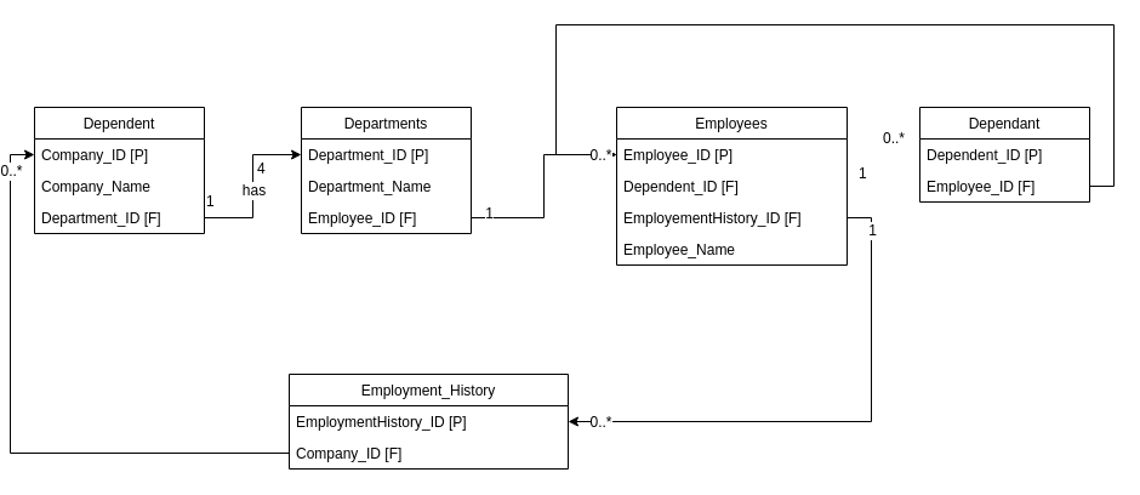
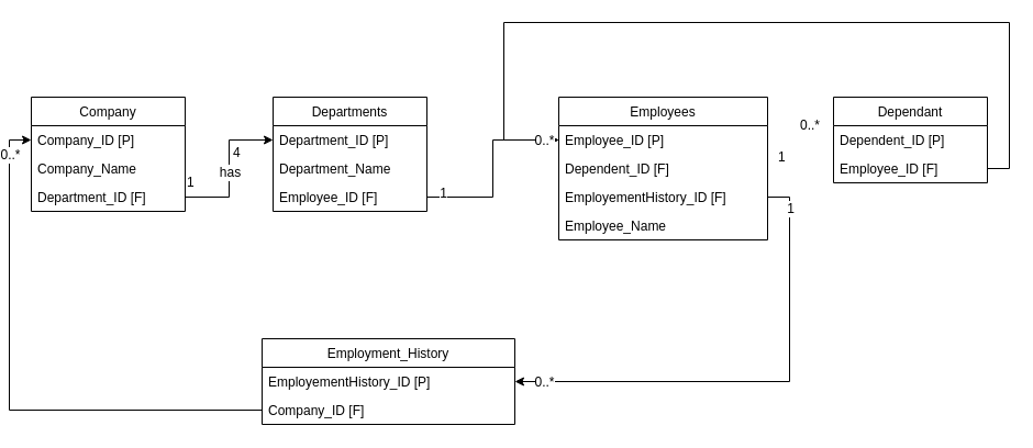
  <mxCell id="0" />
  <mxCell id="1" parent="0" />
- <mxCell id="2" value="Dependent" style="swimlane;fontStyle=0;childLayout=stackLayout;horizontal=1;startSize=26;fillColor=none;horizontalStack=0;resizeParent=1;resizeParentMax=0;resizeLast=0;collapsible=1;marginBottom=0;" vertex="1" parent="1"><mxGeometry x="20" y="88" width="140" height="104" as="geometry" /></mxCell>
+ <mxCell id="2" value="Company" style="swimlane;fontStyle=0;childLayout=stackLayout;horizontal=1;startSize=26;fillColor=none;horizontalStack=0;resizeParent=1;resizeParentMax=0;resizeLast=0;collapsible=1;marginBottom=0;" vertex="1" parent="1"><mxGeometry x="20" y="88" width="140" height="104" as="geometry" /></mxCell>
  <mxCell id="3" value="Company_ID [P]" style="text;strokeColor=none;fillColor=none;align=left;verticalAlign=top;spacingLeft=4;spacingRight=4;overflow=hidden;rotatable=0;points=[[0,0.5],[1,0.5]];portConstraint=eastwest;" vertex="1" parent="2"><mxGeometry y="26" width="140" height="26" as="geometry" /></mxCell>
  <mxCell id="4" value="Company_Name" style="text;strokeColor=none;fillColor=none;align=left;verticalAlign=top;spacingLeft=4;spacingRight=4;overflow=hidden;rotatable=0;points=[[0,0.5],[1,0.5]];portConstraint=eastwest;" vertex="1" parent="2"><mxGeometry y="52" width="140" height="26" as="geometry" /></mxCell>
  <mxCell id="5" value="Department_ID [F]" style="text;strokeColor=none;fillColor=none;align=left;verticalAlign=top;spacingLeft=4;spacingRight=4;overflow=hidden;rotatable=0;points=[[0,0.5],[1,0.5]];portConstraint=eastwest;" vertex="1" parent="2"><mxGeometry y="78" width="140" height="26" as="geometry" /></mxCell>
  <mxCell id="6" value="Departments" style="swimlane;fontStyle=0;childLayout=stackLayout;horizontal=1;startSize=26;fillColor=none;horizontalStack=0;resizeParent=1;resizeParentMax=0;resizeLast=0;collapsible=1;marginBottom=0;" vertex="1" parent="1"><mxGeometry x="240" y="88" width="140" height="104" as="geometry" /></mxCell>
  <mxCell id="7" value="Department_ID [P]" style="text;strokeColor=none;fillColor=none;align=left;verticalAlign=top;spacingLeft=4;spacingRight=4;overflow=hidden;rotatable=0;points=[[0,0.5],[1,0.5]];portConstraint=eastwest;" vertex="1" parent="6"><mxGeometry y="26" width="140" height="26" as="geometry" /></mxCell>
  <mxCell id="8" value="Department_Name" style="text;strokeColor=none;fillColor=none;align=left;verticalAlign=top;spacingLeft=4;spacingRight=4;overflow=hidden;rotatable=0;points=[[0,0.5],[1,0.5]];portConstraint=eastwest;" vertex="1" parent="6"><mxGeometry y="52" width="140" height="26" as="geometry" /></mxCell>
  <mxCell id="9" value="Employee_ID [F]" style="text;strokeColor=none;fillColor=none;align=left;verticalAlign=top;spacingLeft=4;spacingRight=4;overflow=hidden;rotatable=0;points=[[0,0.5],[1,0.5]];portConstraint=eastwest;" vertex="1" parent="6"><mxGeometry y="78" width="140" height="26" as="geometry" /></mxCell>
  <mxCell id="10" value="Employees" style="swimlane;fontStyle=0;childLayout=stackLayout;horizontal=1;startSize=26;fillColor=none;horizontalStack=0;resizeParent=1;resizeParentMax=0;resizeLast=0;collapsible=1;marginBottom=0;" vertex="1" parent="1"><mxGeometry x="500" y="88" width="190" height="130" as="geometry" /></mxCell>
  <mxCell id="11" value="Employee_ID [P]" style="text;strokeColor=none;fillColor=none;align=left;verticalAlign=top;spacingLeft=4;spacingRight=4;overflow=hidden;rotatable=0;points=[[0,0.5],[1,0.5]];portConstraint=eastwest;" vertex="1" parent="10"><mxGeometry y="26" width="190" height="26" as="geometry" /></mxCell>
  <mxCell id="12" value="Dependent_ID [F]" style="text;strokeColor=none;fillColor=none;align=left;verticalAlign=top;spacingLeft=4;spacingRight=4;overflow=hidden;rotatable=0;points=[[0,0.5],[1,0.5]];portConstraint=eastwest;" vertex="1" parent="10"><mxGeometry y="52" width="190" height="26" as="geometry" /></mxCell>
  <mxCell id="13" value="EmployementHistory_ID [F]" style="text;strokeColor=none;fillColor=none;align=left;verticalAlign=top;spacingLeft=4;spacingRight=4;overflow=hidden;rotatable=0;points=[[0,0.5],[1,0.5]];portConstraint=eastwest;" vertex="1" parent="10"><mxGeometry y="78" width="190" height="26" as="geometry" /></mxCell>
  <mxCell id="14" value="Employee_Name" style="text;strokeColor=none;fillColor=none;align=left;verticalAlign=top;spacingLeft=4;spacingRight=4;overflow=hidden;rotatable=0;points=[[0,0.5],[1,0.5]];portConstraint=eastwest;" vertex="1" parent="10"><mxGeometry y="104" width="190" height="26" as="geometry" /></mxCell>
  <mxCell id="15" value="Employment_History" style="swimlane;fontStyle=0;childLayout=stackLayout;horizontal=1;startSize=26;fillColor=none;horizontalStack=0;resizeParent=1;resizeParentMax=0;resizeLast=0;collapsible=1;marginBottom=0;" vertex="1" parent="1"><mxGeometry x="230" y="308" width="230" height="78" as="geometry" /></mxCell>
- <mxCell id="16" value="EmploymentHistory_ID [P]" style="text;strokeColor=none;fillColor=none;align=left;verticalAlign=top;spacingLeft=4;spacingRight=4;overflow=hidden;rotatable=0;points=[[0,0.5],[1,0.5]];portConstraint=eastwest;" vertex="1" parent="15"><mxGeometry y="26" width="230" height="26" as="geometry" /></mxCell>
+ <mxCell id="16" value="EmployementHistory_ID [P]" style="text;strokeColor=none;fillColor=none;align=left;verticalAlign=top;spacingLeft=4;spacingRight=4;overflow=hidden;rotatable=0;points=[[0,0.5],[1,0.5]];portConstraint=eastwest;" vertex="1" parent="15"><mxGeometry y="26" width="230" height="26" as="geometry" /></mxCell>
  <mxCell id="17" value="Company_ID [F]" style="text;strokeColor=none;fillColor=none;align=left;verticalAlign=top;spacingLeft=4;spacingRight=4;overflow=hidden;rotatable=0;points=[[0,0.5],[1,0.5]];portConstraint=eastwest;" vertex="1" parent="15"><mxGeometry y="52" width="230" height="26" as="geometry" /></mxCell>
  <mxCell id="18" style="edgeStyle=orthogonalEdgeStyle;rounded=0;orthogonalLoop=1;jettySize=auto;html=1;exitX=1;exitY=0.5;exitDx=0;exitDy=0;entryX=0;entryY=0.5;entryDx=0;entryDy=0;" edge="1" parent="1" source="5" target="7"><mxGeometry relative="1" as="geometry" /></mxCell>
  <mxCell id="19" value="has" style="text;html=1;resizable=0;points=[];align=center;verticalAlign=middle;labelBackgroundColor=#ffffff;" vertex="1" connectable="0" parent="18"><mxGeometry x="0.197" y="-2" relative="1" as="geometry"><mxPoint x="-2" y="16" as="offset" /></mxGeometry></mxCell>
  <mxCell id="20" value="Dependant" style="swimlane;fontStyle=0;childLayout=stackLayout;horizontal=1;startSize=26;fillColor=none;horizontalStack=0;resizeParent=1;resizeParentMax=0;resizeLast=0;collapsible=1;marginBottom=0;" vertex="1" parent="1"><mxGeometry x="750" y="88" width="140" height="78" as="geometry" /></mxCell>
  <mxCell id="21" value="Dependent_ID [P]" style="text;strokeColor=none;fillColor=none;align=left;verticalAlign=top;spacingLeft=4;spacingRight=4;overflow=hidden;rotatable=0;points=[[0,0.5],[1,0.5]];portConstraint=eastwest;" vertex="1" parent="20"><mxGeometry y="26" width="140" height="26" as="geometry" /></mxCell>
  <mxCell id="22" value="Employee_ID [F]" style="text;strokeColor=none;fillColor=none;align=left;verticalAlign=top;spacingLeft=4;spacingRight=4;overflow=hidden;rotatable=0;points=[[0,0.5],[1,0.5]];portConstraint=eastwest;" vertex="1" parent="20"><mxGeometry y="52" width="140" height="26" as="geometry" /></mxCell>
  <mxCell id="23" style="edgeStyle=orthogonalEdgeStyle;rounded=0;orthogonalLoop=1;jettySize=auto;html=1;exitX=1;exitY=0.5;exitDx=0;exitDy=0;entryX=0;entryY=0.5;entryDx=0;entryDy=0;" edge="1" parent="1" source="9" target="11"><mxGeometry relative="1" as="geometry" /></mxCell>
  <mxCell id="24" value="1" style="text;html=1;resizable=0;points=[];align=center;verticalAlign=middle;labelBackgroundColor=#ffffff;" vertex="1" connectable="0" parent="23"><mxGeometry x="-0.837" y="4" relative="1" as="geometry"><mxPoint as="offset" /></mxGeometry></mxCell>
  <mxCell id="25" style="edgeStyle=orthogonalEdgeStyle;rounded=0;orthogonalLoop=1;jettySize=auto;html=1;exitX=1;exitY=0.5;exitDx=0;exitDy=0;entryX=0;entryY=0.5;entryDx=0;entryDy=0;" edge="1" parent="1" source="22" target="11"><mxGeometry relative="1" as="geometry"><Array as="points"><mxPoint x="910" y="153" /><mxPoint x="910" y="20" /><mxPoint x="450" y="20" /><mxPoint x="450" y="127" /></Array></mxGeometry></mxCell>
  <mxCell id="26" value="0..*" style="text;html=1;resizable=0;points=[];align=center;verticalAlign=middle;labelBackgroundColor=#ffffff;" vertex="1" connectable="0" parent="25"><mxGeometry x="0.964" relative="1" as="geometry"><mxPoint as="offset" /></mxGeometry></mxCell>
  <mxCell id="27" style="edgeStyle=orthogonalEdgeStyle;rounded=0;orthogonalLoop=1;jettySize=auto;html=1;exitX=1;exitY=0.5;exitDx=0;exitDy=0;entryX=1;entryY=0.5;entryDx=0;entryDy=0;" edge="1" parent="1" source="13" target="16"><mxGeometry relative="1" as="geometry" /></mxCell>
  <mxCell id="28" value="1" style="text;html=1;resizable=0;points=[];align=center;verticalAlign=middle;labelBackgroundColor=#ffffff;" vertex="1" connectable="0" parent="27"><mxGeometry x="-0.909" y="-10" relative="1" as="geometry"><mxPoint x="10" y="10" as="offset" /></mxGeometry></mxCell>
  <mxCell id="29" value="0..*" style="text;html=1;resizable=0;points=[];align=center;verticalAlign=middle;labelBackgroundColor=#ffffff;" vertex="1" connectable="0" parent="27"><mxGeometry x="0.881" relative="1" as="geometry"><mxPoint as="offset" /></mxGeometry></mxCell>
  <mxCell id="30" style="edgeStyle=orthogonalEdgeStyle;rounded=0;orthogonalLoop=1;jettySize=auto;html=1;exitX=0;exitY=0.5;exitDx=0;exitDy=0;entryX=0;entryY=0.5;entryDx=0;entryDy=0;" edge="1" parent="1" source="17" target="3"><mxGeometry relative="1" as="geometry" /></mxCell>
  <mxCell id="31" value="0..*" style="text;html=1;resizable=0;points=[];align=center;verticalAlign=middle;labelBackgroundColor=#ffffff;" vertex="1" connectable="0" parent="30"><mxGeometry x="0.867" relative="1" as="geometry"><mxPoint as="offset" /></mxGeometry></mxCell>
  <mxCell id="32" value="1" style="text;html=1;resizable=0;points=[];autosize=1;align=left;verticalAlign=top;spacingTop=-4;" vertex="1" parent="1"><mxGeometry x="160" y="156" width="20" height="20" as="geometry" /></mxCell>
  <mxCell id="33" value="4" style="text;html=1;resizable=0;points=[];autosize=1;align=left;verticalAlign=top;spacingTop=-4;" vertex="1" parent="1"><mxGeometry x="202" y="129" width="20" height="20" as="geometry" /></mxCell>
  <mxCell id="34" value="1" style="text;html=1;resizable=0;points=[];autosize=1;align=left;verticalAlign=top;spacingTop=-4;" vertex="1" parent="1"><mxGeometry x="698" y="133" width="20" height="20" as="geometry" /></mxCell>
  <mxCell id="35" value="0..*" style="text;html=1;resizable=0;points=[];autosize=1;align=left;verticalAlign=top;spacingTop=-4;" vertex="1" parent="1"><mxGeometry x="718" y="104" width="30" height="20" as="geometry" /></mxCell>
